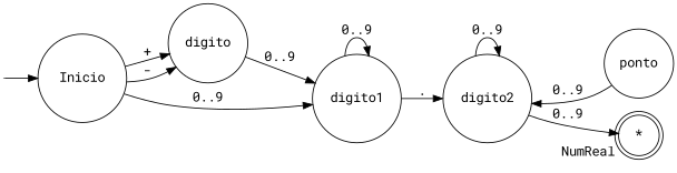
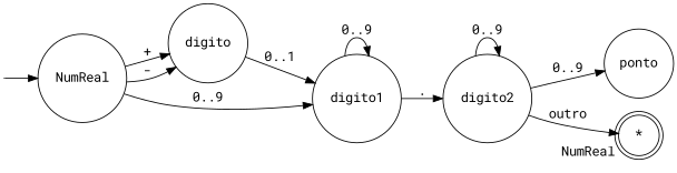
  digraph {
    fontname="Roboto Mono"
    rankdir=LR
    node [fontname="Roboto Mono" shape=circle]
    edge [fontname="Roboto Mono"]
    EstadoInicial [shape=point width=0]
-   Inicio
+   Inicio [label=NumReal]
    n3 [label=digito]
    digito1
    digito2
    ponto
    n7 [label="*" shape=doublecircle xlabel=NumReal]
    EstadoInicial -> Inicio
    Inicio -> n3 [label="+"]
    Inicio -> n3 [label="-"]
    Inicio -> digito1 [label="0..9"]
-   n3 -> digito1 [label="0..9"]
+   n3 -> digito1 [label="0..1"]
    digito1 -> digito1 [label="0..9"]
    digito1 -> digito2 [label="."]
    digito2 -> digito2 [label="0..9"]
-   digito2 -> n7 [label="0..9"]
-   ponto -> digito2 [label="0..9"]
+   digito2 -> n7 [label=outro]
+   digito2 -> ponto [label="0..9"]
  }
